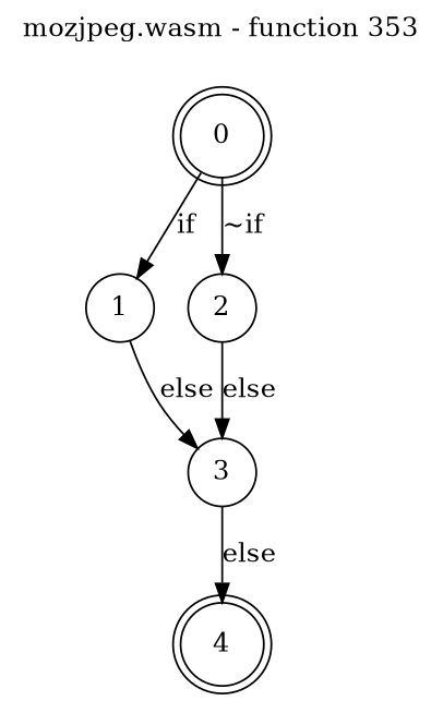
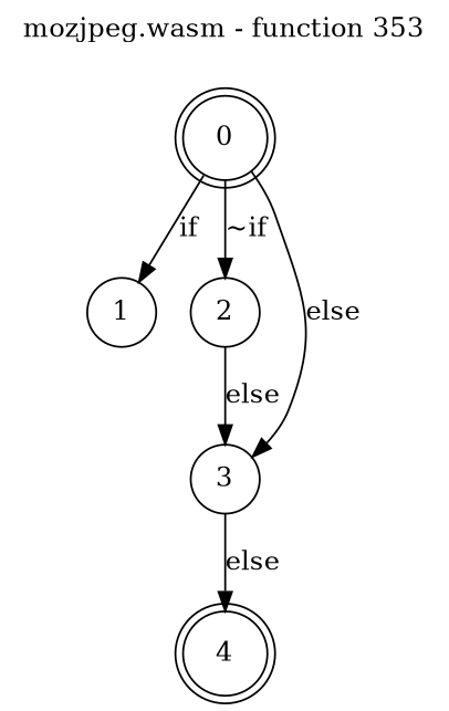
  digraph {
    fontname="DejaVu Serif"
    label="mozjpeg.wasm - function 353"
    labelfontcolor=black
    labelfontname=Helvetica
    labelfontsize=16
    labelloc=t
    node [fontname="DejaVu Serif" shape=circle]
    edge [fontname="DejaVu Serif"]
    0 [shape=doublecircle]
    1
    2
    3
    4 [shape=doublecircle]
    0 -> 1 [label=if]
    0 -> 2 [label="~if"]
-   1 -> 3 [label=else]
+   0 -> 3 [label=else]
    2 -> 3 [label=else]
    3 -> 4 [label=else]
  }
